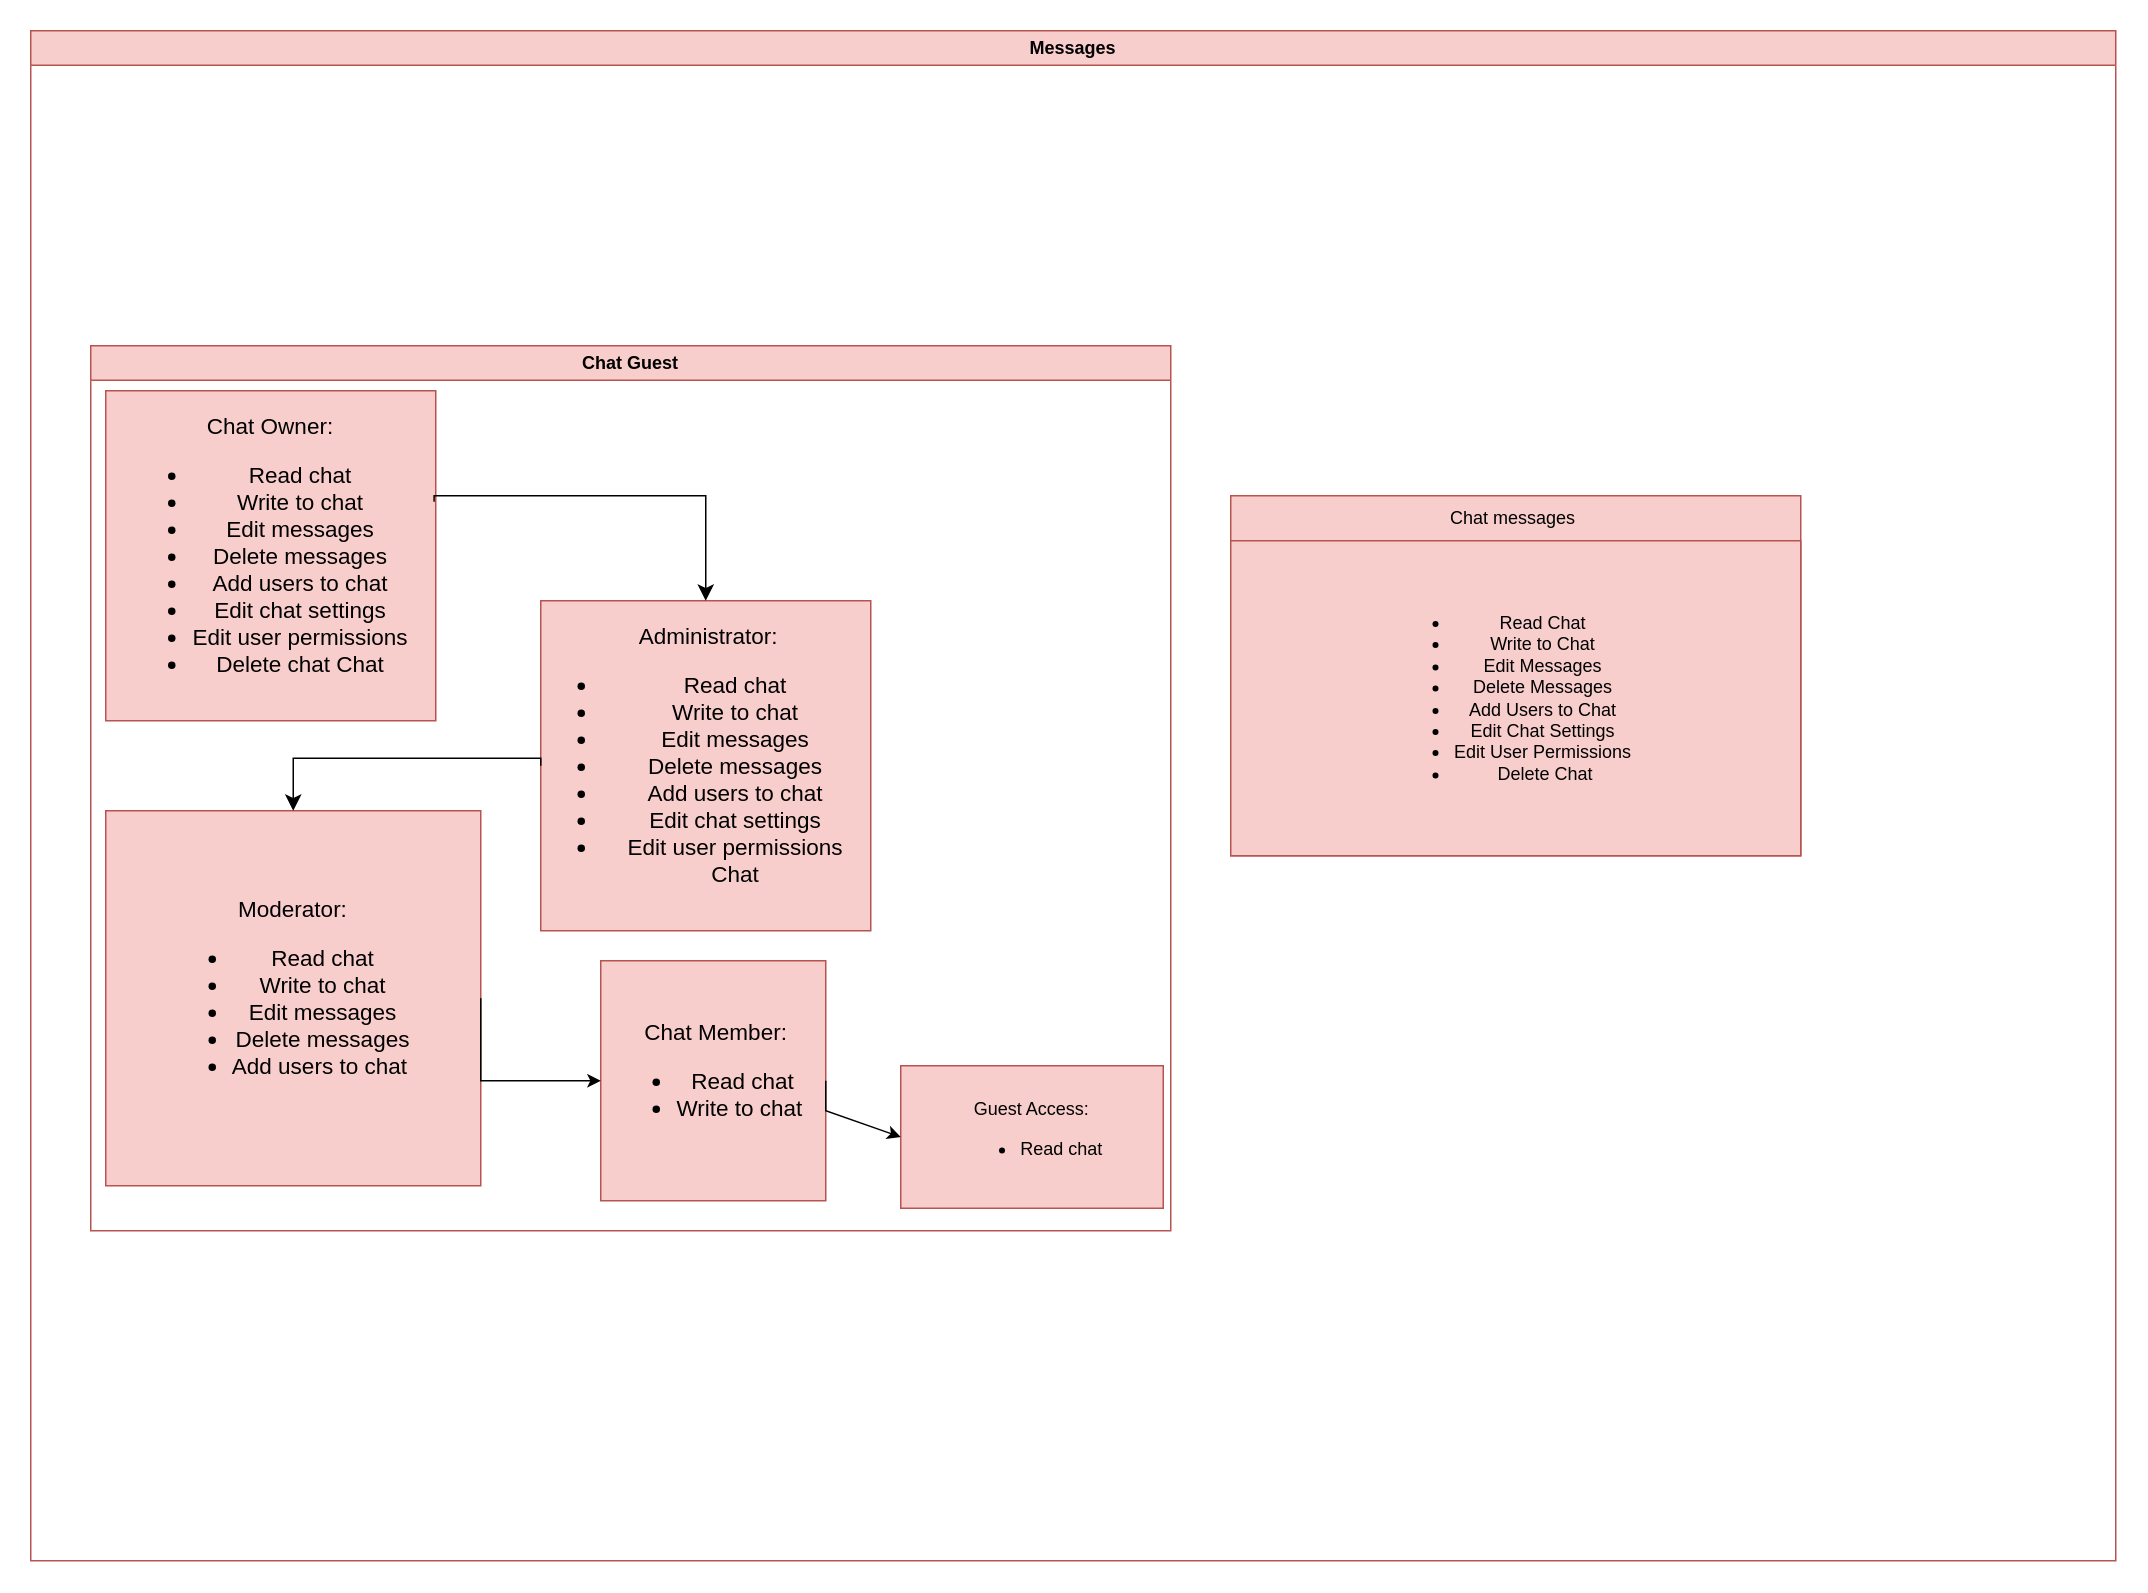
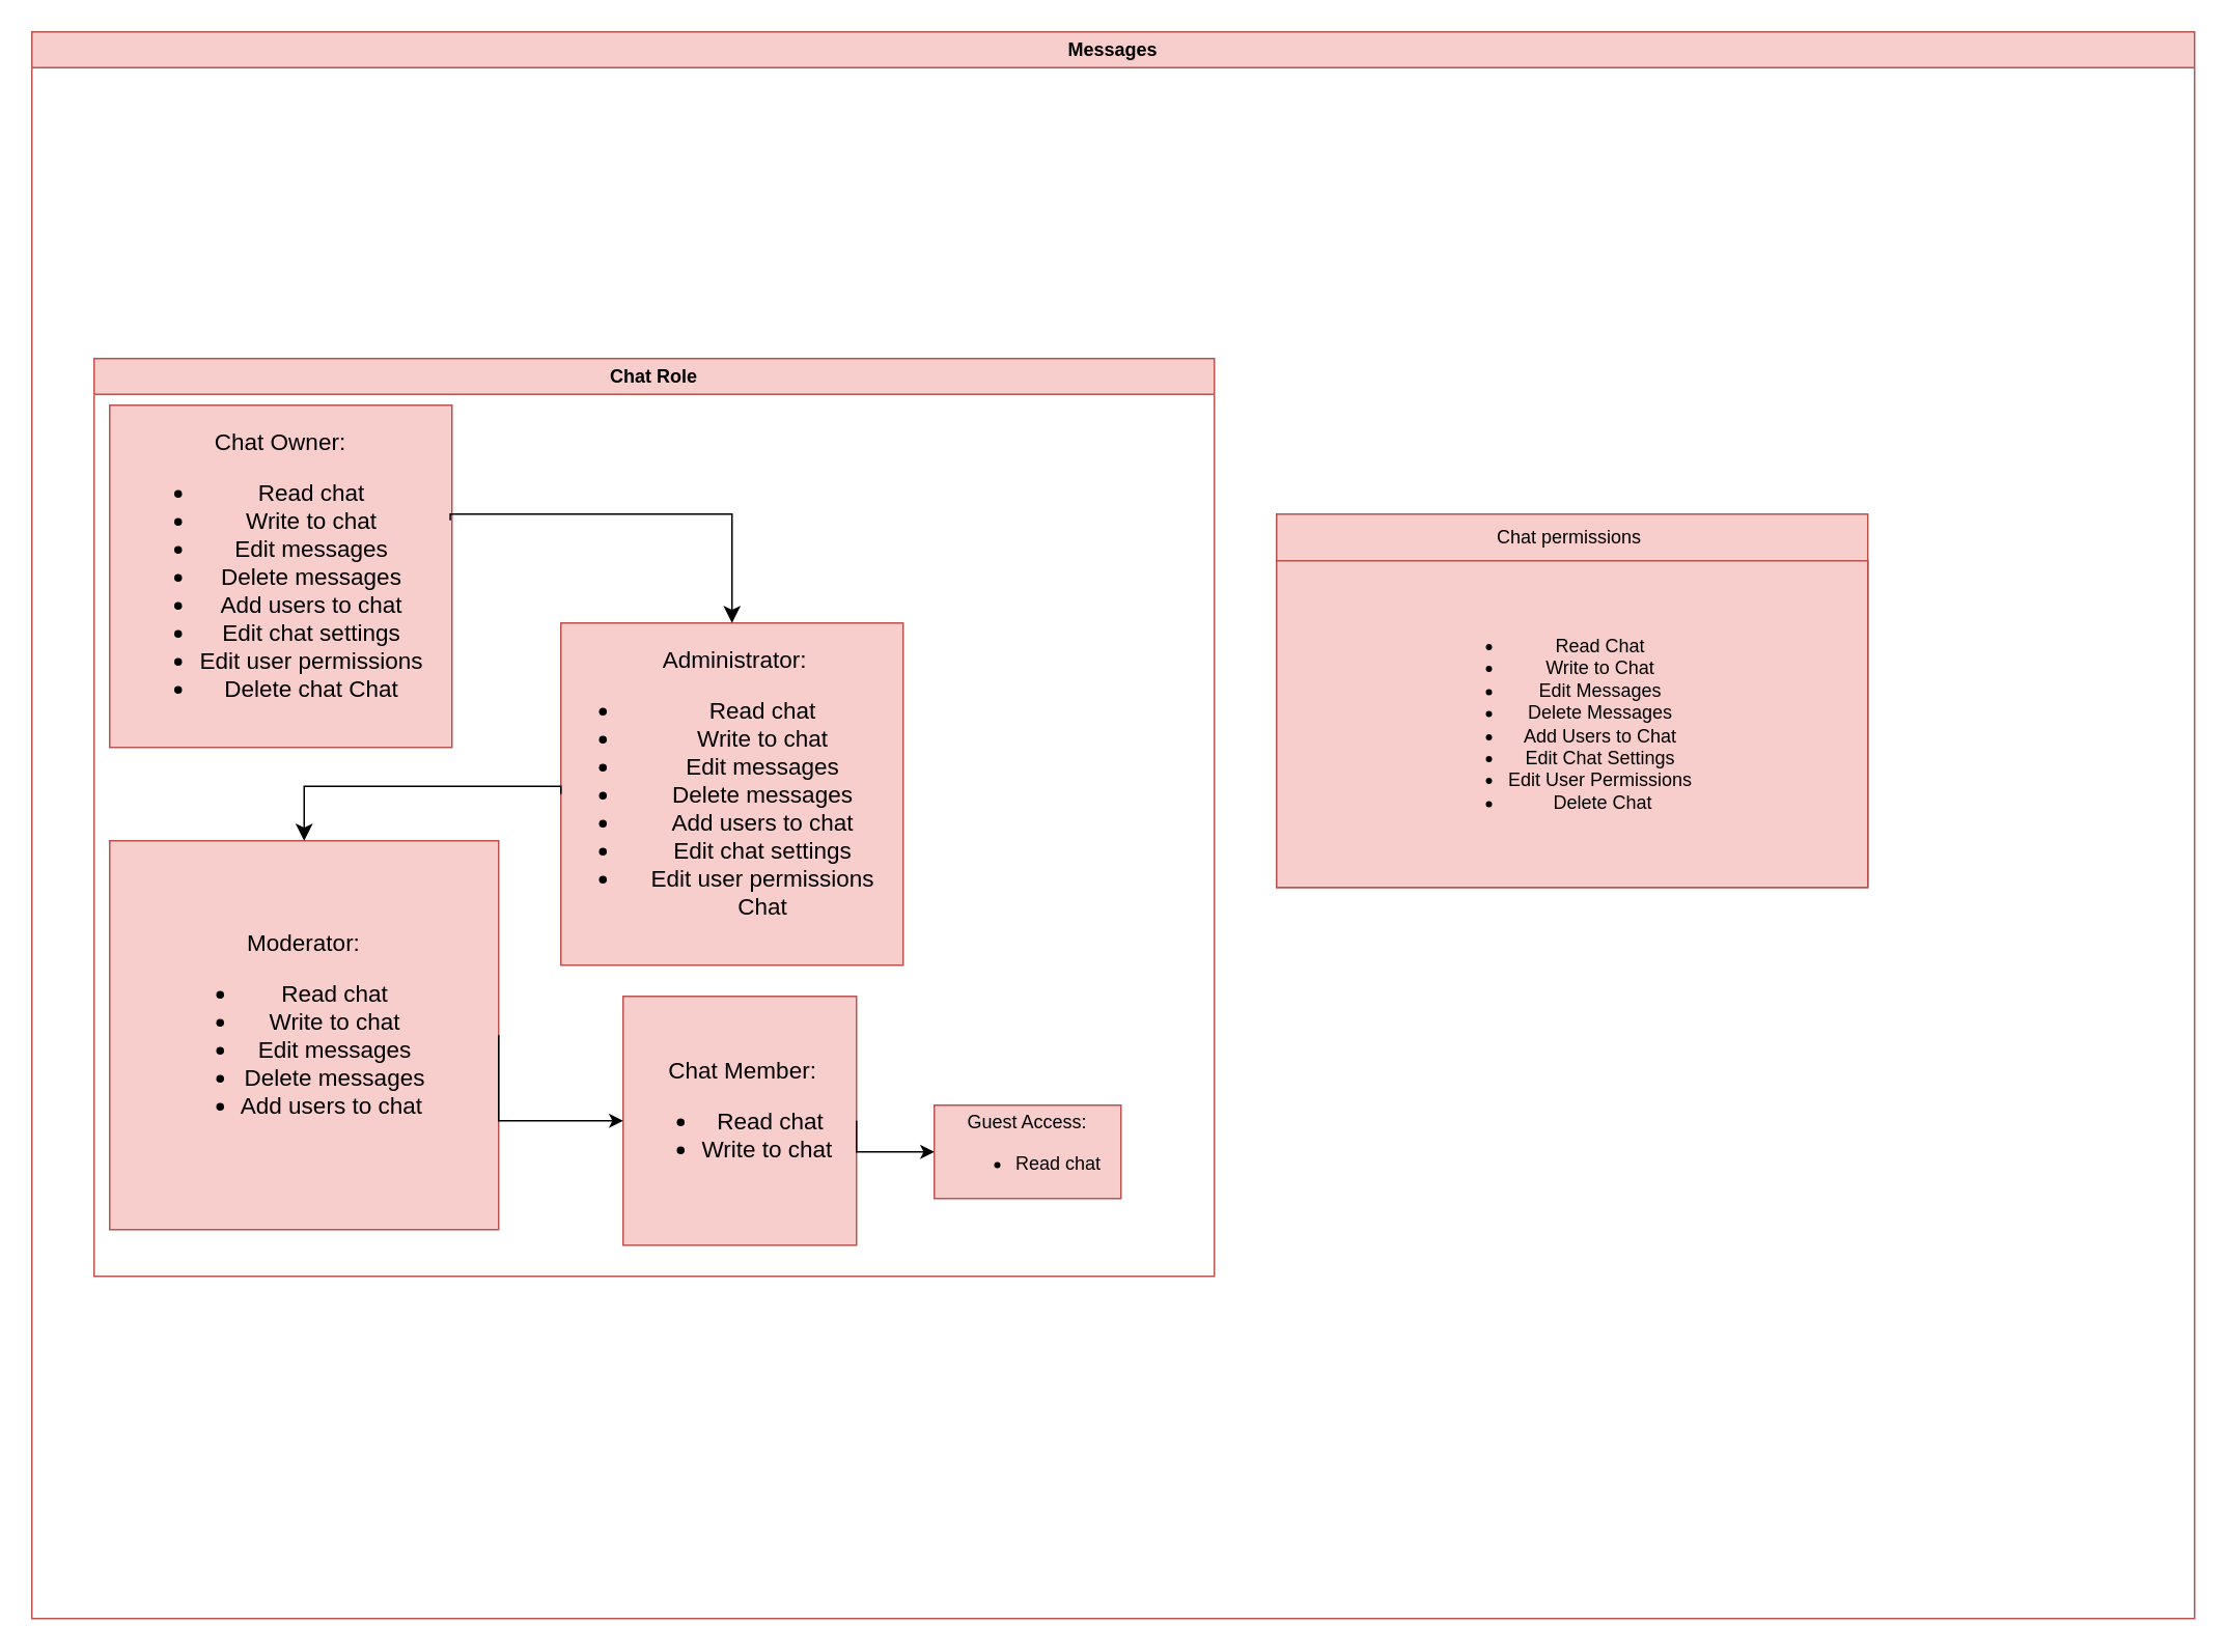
  <mxCell id="0" />
  <mxCell id="1" parent="0" />
- <mxCell id="2" value="Chat Guest" style="swimlane;whiteSpace=wrap;html=1;fillColor=#f8cecc;strokeColor=#b85450;" vertex="1" parent="1"><mxGeometry x="60" y="230" width="720" height="590" as="geometry" /></mxCell>
+ <mxCell id="2" value="Chat Role" style="swimlane;whiteSpace=wrap;html=1;fillColor=#f8cecc;strokeColor=#b85450;" vertex="1" parent="1"><mxGeometry x="60" y="230" width="720" height="590" as="geometry" /></mxCell>
  <mxCell id="3" value="&lt;font style=&quot;font-size: 15px;&quot;&gt;Chat Owner: &lt;br&gt;&lt;/font&gt;&lt;ul style=&quot;font-size: 15px;&quot;&gt;&lt;li style=&quot;&quot;&gt;&lt;font style=&quot;font-size: 15px;&quot;&gt;Read chat &lt;/font&gt;&lt;/li&gt;&lt;li style=&quot;&quot;&gt;&lt;font style=&quot;font-size: 15px;&quot;&gt;Write to chat &lt;/font&gt;&lt;/li&gt;&lt;li style=&quot;&quot;&gt;&lt;font style=&quot;font-size: 15px;&quot;&gt;Edit messages &lt;/font&gt;&lt;/li&gt;&lt;li style=&quot;&quot;&gt;&lt;font style=&quot;font-size: 15px;&quot;&gt;Delete messages &lt;/font&gt;&lt;/li&gt;&lt;li style=&quot;&quot;&gt;&lt;font style=&quot;font-size: 15px;&quot;&gt;Add users to chat &lt;/font&gt;&lt;/li&gt;&lt;li style=&quot;&quot;&gt;&lt;font style=&quot;font-size: 15px;&quot;&gt;Edit chat settings &lt;/font&gt;&lt;/li&gt;&lt;li style=&quot;&quot;&gt;&lt;font style=&quot;font-size: 15px;&quot;&gt;Edit user permissions &lt;/font&gt;&lt;/li&gt;&lt;li style=&quot;&quot;&gt;&lt;font style=&quot;font-size: 15px;&quot;&gt;Delete chat Chat&lt;/font&gt;&lt;/li&gt;&lt;/ul&gt;" style="rounded=0;whiteSpace=wrap;html=1;strokeWidth=1;fillColor=#f8cecc;strokeColor=#b85450;" vertex="1" parent="2"><mxGeometry x="10" y="30" width="220" height="220" as="geometry" /></mxCell>
- <mxCell id="4" value="Chat&amp;nbsp;messages&amp;nbsp;" style="swimlane;fontStyle=0;childLayout=stackLayout;horizontal=1;startSize=30;horizontalStack=0;resizeParent=1;resizeParentMax=0;resizeLast=0;collapsible=1;marginBottom=0;whiteSpace=wrap;html=1;fillColor=#f8cecc;strokeColor=#b85450;" vertex="1" parent="1"><mxGeometry x="820" y="330" width="380" height="240" as="geometry" /></mxCell>
+ <mxCell id="4" value="Chat&amp;nbsp;permissions&amp;nbsp;" style="swimlane;fontStyle=0;childLayout=stackLayout;horizontal=1;startSize=30;horizontalStack=0;resizeParent=1;resizeParentMax=0;resizeLast=0;collapsible=1;marginBottom=0;whiteSpace=wrap;html=1;fillColor=#f8cecc;strokeColor=#b85450;" vertex="1" parent="1"><mxGeometry x="820" y="330" width="380" height="240" as="geometry" /></mxCell>
  <mxCell id="5" value="&lt;ul&gt;&lt;li&gt;Read Chat&amp;nbsp;&lt;/li&gt;&lt;li&gt;Write to Chat&amp;nbsp;&lt;/li&gt;&lt;li&gt;Edit Messages&amp;nbsp;&lt;/li&gt;&lt;li&gt;Delete Messages&amp;nbsp;&lt;/li&gt;&lt;li&gt;Add Users to Chat&amp;nbsp;&lt;/li&gt;&lt;li&gt;Edit Chat Settings&amp;nbsp;&lt;/li&gt;&lt;li&gt;Edit User Permissions&amp;nbsp;&lt;/li&gt;&lt;li&gt;Delete Chat&lt;/li&gt;&lt;/ul&gt;" style="rounded=0;whiteSpace=wrap;html=1;fillColor=#f8cecc;strokeColor=#b85450;" vertex="1" parent="4"><mxGeometry y="30" width="380" height="210" as="geometry" /></mxCell>
  <mxCell id="6" value="Messages" style="swimlane;whiteSpace=wrap;html=1;fillColor=#f8cecc;strokeColor=#b85450;" vertex="1" parent="1"><mxGeometry x="20" y="20" width="1390" height="1020" as="geometry" /></mxCell>
  <mxCell id="7" value="&lt;font style=&quot;font-size: 15px;&quot;&gt;&amp;nbsp;Administrator: &lt;br&gt;&lt;ul&gt;&lt;li&gt;&lt;font style=&quot;font-size: 15px;&quot;&gt;Read chat &lt;/font&gt;&lt;/li&gt;&lt;li&gt;&lt;font style=&quot;font-size: 15px;&quot;&gt;Write to chat &lt;/font&gt;&lt;/li&gt;&lt;li&gt;&lt;font style=&quot;font-size: 15px;&quot;&gt;Edit messages &lt;/font&gt;&lt;/li&gt;&lt;li&gt;&lt;font style=&quot;font-size: 15px;&quot;&gt;Delete messages &lt;/font&gt;&lt;/li&gt;&lt;li&gt;&lt;font style=&quot;font-size: 15px;&quot;&gt;Add users to chat &lt;/font&gt;&lt;/li&gt;&lt;li&gt;&lt;font style=&quot;font-size: 15px;&quot;&gt;Edit chat settings &lt;/font&gt;&lt;/li&gt;&lt;li&gt;&lt;font style=&quot;font-size: 15px;&quot;&gt;Edit user permissions Chat&lt;/font&gt;&lt;/li&gt;&lt;/ul&gt;&lt;/font&gt;" style="rounded=0;whiteSpace=wrap;html=1;fillColor=#f8cecc;strokeColor=#b85450;" vertex="1" parent="6"><mxGeometry x="340" y="380" width="220" height="220" as="geometry" /></mxCell>
  <mxCell id="8" value="&lt;font style=&quot;font-size: 15px;&quot;&gt;Moderator: &lt;br&gt;&lt;/font&gt;&lt;ul style=&quot;font-size: 15px;&quot;&gt;&lt;li style=&quot;&quot;&gt;&lt;font style=&quot;font-size: 15px;&quot;&gt;Read chat &lt;/font&gt;&lt;/li&gt;&lt;li style=&quot;&quot;&gt;&lt;font style=&quot;font-size: 15px;&quot;&gt;Write to chat &lt;/font&gt;&lt;/li&gt;&lt;li style=&quot;&quot;&gt;&lt;font style=&quot;font-size: 15px;&quot;&gt;Edit messages &lt;/font&gt;&lt;/li&gt;&lt;li style=&quot;&quot;&gt;&lt;font style=&quot;font-size: 15px;&quot;&gt;Delete messages &lt;/font&gt;&lt;/li&gt;&lt;li style=&quot;&quot;&gt;&lt;font style=&quot;font-size: 15px;&quot;&gt;Add users to chat&amp;nbsp;&lt;/font&gt;&lt;/li&gt;&lt;/ul&gt;" style="rounded=0;whiteSpace=wrap;html=1;fillColor=#f8cecc;strokeColor=#b85450;" vertex="1" parent="6"><mxGeometry x="50" y="520" width="250" height="250" as="geometry" /></mxCell>
  <mxCell id="9" value="" style="edgeStyle=elbowEdgeStyle;elbow=vertical;endArrow=classic;html=1;curved=0;rounded=0;endSize=8;startSize=8;exitX=0;exitY=0.5;exitDx=0;exitDy=0;entryX=0.5;entryY=0;entryDx=0;entryDy=0;" edge="1" parent="6" source="7" target="8"><mxGeometry width="50" height="50" relative="1" as="geometry"><mxPoint x="340" y="525" as="sourcePoint" /><mxPoint x="195" y="535" as="targetPoint" /><Array as="points"><mxPoint x="270" y="485" /></Array></mxGeometry></mxCell>
- <mxCell id="10" value="Guest Access: &lt;br&gt;&lt;ul&gt;&lt;li&gt;Read chat&lt;/li&gt;&lt;/ul&gt;" style="rounded=0;whiteSpace=wrap;html=1;fillColor=#f8cecc;strokeColor=#b85450;" vertex="1" parent="6"><mxGeometry x="580" y="690" width="175" height="95" as="geometry" /></mxCell>
+ <mxCell id="10" value="Guest Access: &lt;br&gt;&lt;ul&gt;&lt;li&gt;Read chat&lt;/li&gt;&lt;/ul&gt;" style="rounded=0;whiteSpace=wrap;html=1;fillColor=#f8cecc;strokeColor=#b85450;" vertex="1" parent="6"><mxGeometry x="580" y="690" width="120" height="60" as="geometry" /></mxCell>
  <mxCell id="11" value="&lt;font style=&quot;font-size: 15px;&quot;&gt;&amp;nbsp;Chat Member: &lt;br&gt;&lt;ul&gt;&lt;li&gt;&lt;font style=&quot;font-size: 15px;&quot;&gt;Read chat &lt;/font&gt;&lt;/li&gt;&lt;li&gt;&lt;font style=&quot;font-size: 15px;&quot;&gt;Write to chat&amp;nbsp;&lt;/font&gt;&lt;/li&gt;&lt;/ul&gt;&lt;/font&gt;" style="rounded=0;whiteSpace=wrap;html=1;fillColor=#f8cecc;strokeColor=#b85450;" vertex="1" parent="6"><mxGeometry x="380" y="620" width="150" height="160" as="geometry" /></mxCell>
  <mxCell id="12" value="" style="endArrow=classic;html=1;rounded=0;exitX=1;exitY=0.5;exitDx=0;exitDy=0;entryX=0;entryY=0.5;entryDx=0;entryDy=0;" edge="1" parent="6" source="8" target="11"><mxGeometry width="50" height="50" relative="1" as="geometry"><mxPoint x="150" y="1095" as="sourcePoint" /><mxPoint x="370.711" y="645" as="targetPoint" /><Array as="points"><mxPoint x="300" y="700" /></Array></mxGeometry></mxCell>
  <mxCell id="13" value="" style="endArrow=classic;html=1;rounded=0;exitX=1;exitY=0.5;exitDx=0;exitDy=0;entryX=0;entryY=0.5;entryDx=0;entryDy=0;" edge="1" parent="6" source="11" target="10"><mxGeometry width="50" height="50" relative="1" as="geometry"><mxPoint x="590" y="670" as="sourcePoint" /><mxPoint x="640" y="620" as="targetPoint" /><Array as="points"><mxPoint x="530" y="720" /></Array></mxGeometry></mxCell>
  <mxCell id="14" value="" style="edgeStyle=elbowEdgeStyle;elbow=vertical;endArrow=classic;html=1;curved=0;rounded=0;endSize=8;startSize=8;exitX=0.995;exitY=0.336;exitDx=0;exitDy=0;exitPerimeter=0;entryX=0.5;entryY=0;entryDx=0;entryDy=0;" edge="1" parent="1" source="3" target="7"><mxGeometry width="50" height="50" relative="1" as="geometry"><mxPoint x="310" y="283.92" as="sourcePoint" /><mxPoint x="360" y="333.92" as="targetPoint" /><Array as="points"><mxPoint x="380" y="330" /></Array></mxGeometry></mxCell>
